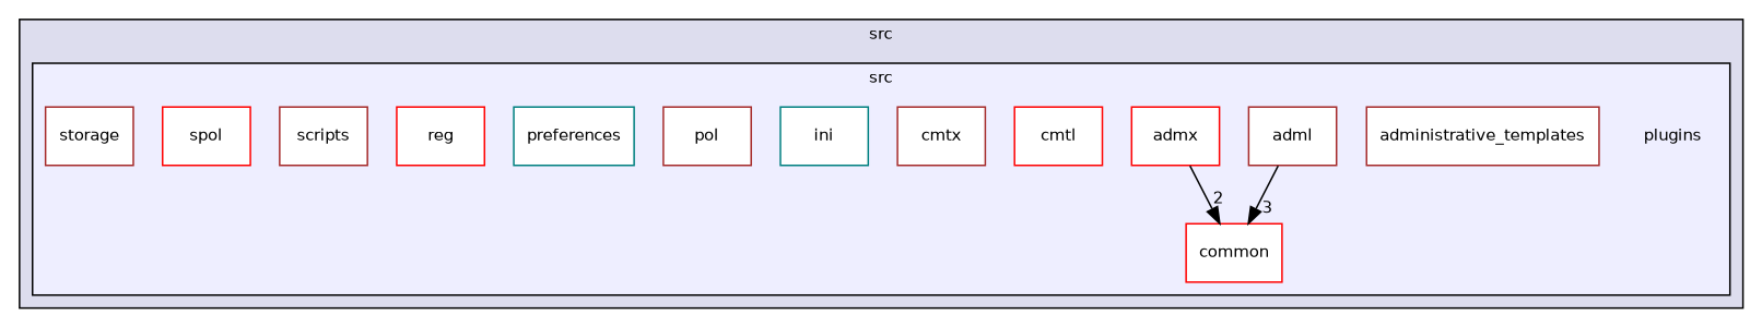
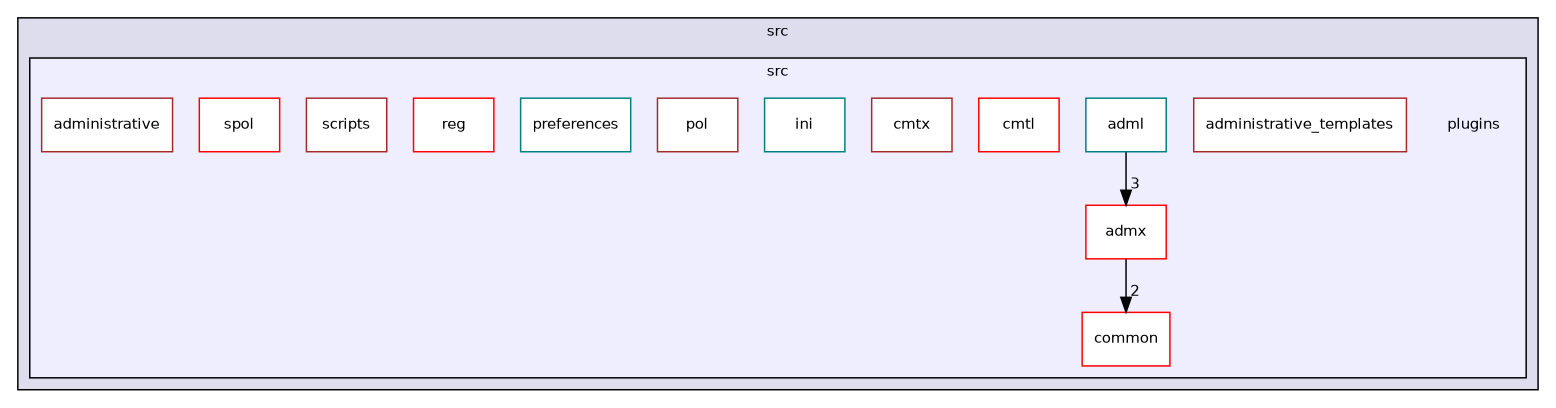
  digraph {
    compound=true
    node [fontname=Helvetica fontsize=10 shape=box color=red fillcolor=white style=filled]
    edge [labeldistance=1.5 labelfontname=Helvetica labelfontsize=10 style=solid]
    n1 [label=plugins shape=plaintext fillcolor="" style=""]
    n2 [color=brown label=administrative_templates]
-   n3 [label=adml color=brown]
+   n3 [label=adml color=teal]
    n4 [label=admx]
    n5 [label=cmtl]
    n6 [label=cmtx color=brown]
    n7 [label=common]
    n8 [label=ini color=teal]
    n9 [label=pol color=brown]
    n10 [color=teal label=preferences]
    n11 [label=reg]
    n12 [label=scripts color=brown]
    n13 [label=spol]
-   n14 [color=brown label=storage]
+   n14 [color=brown label=administrative]
    subgraph cluster_1 {
      bgcolor="#ddddee"
      fontname=Helvetica
      fontsize=10
      label=src
      pencolor=black
      subgraph cluster_2 {
        bgcolor="#eeeeff"
        fontname=Helvetica
        fontsize=10
        pencolor=black
        n1
        n2
        n3
        n4
        n5
        n6
        n7
        n8
        n9
        n10
        n11
        n12
        n13
        n14
      }
    }
-   n3 -> n7 [headlabel=3]
+   n3 -> n4 [headlabel=3]
    n4 -> n7 [headlabel=2]
  }
